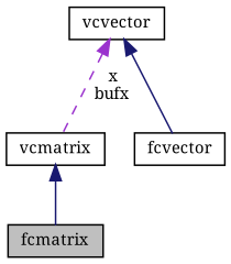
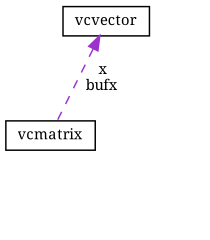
  digraph {
    fontname="Noto Serif"
    node [color=black fillcolor=white fontname="Noto Serif" fontsize=10 shape=record style=filled]
    edge [color=midnightblue dir=back fontname="Noto Serif" fontsize=10 labelfontname=Helvetica labelfontsize=10 style=solid]
-   n1 [fillcolor=grey75 fontcolor=black height=0.2 label=fcmatrix width=0.4]
    n2 [height=0.2 label=vcmatrix width=0.4]
-   n3 [height=0.2 label=fcvector width=0.4]
    n4 [height=0.2 label=vcvector width=0.4]
-   n2 -> n1
    n4 -> n2 [color=darkorchid3 label=" x\nbufx" style=dashed]
-   n4 -> n3
  }
